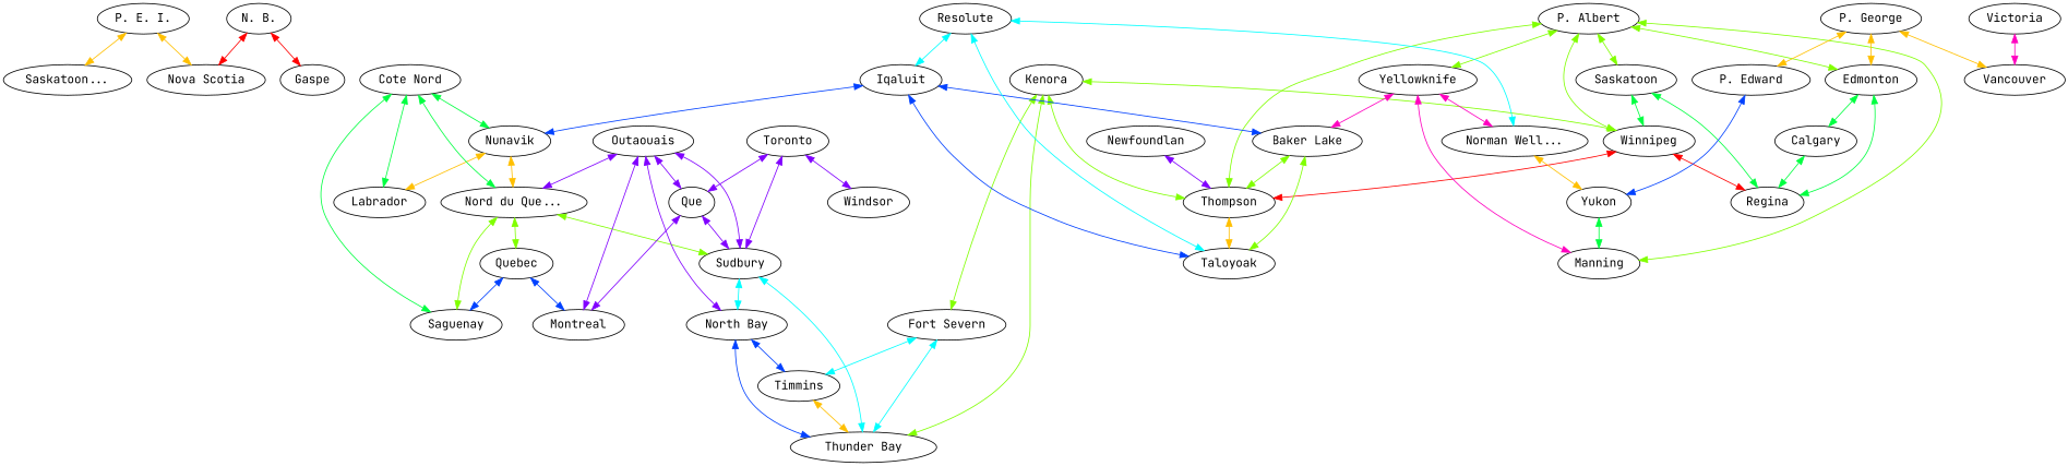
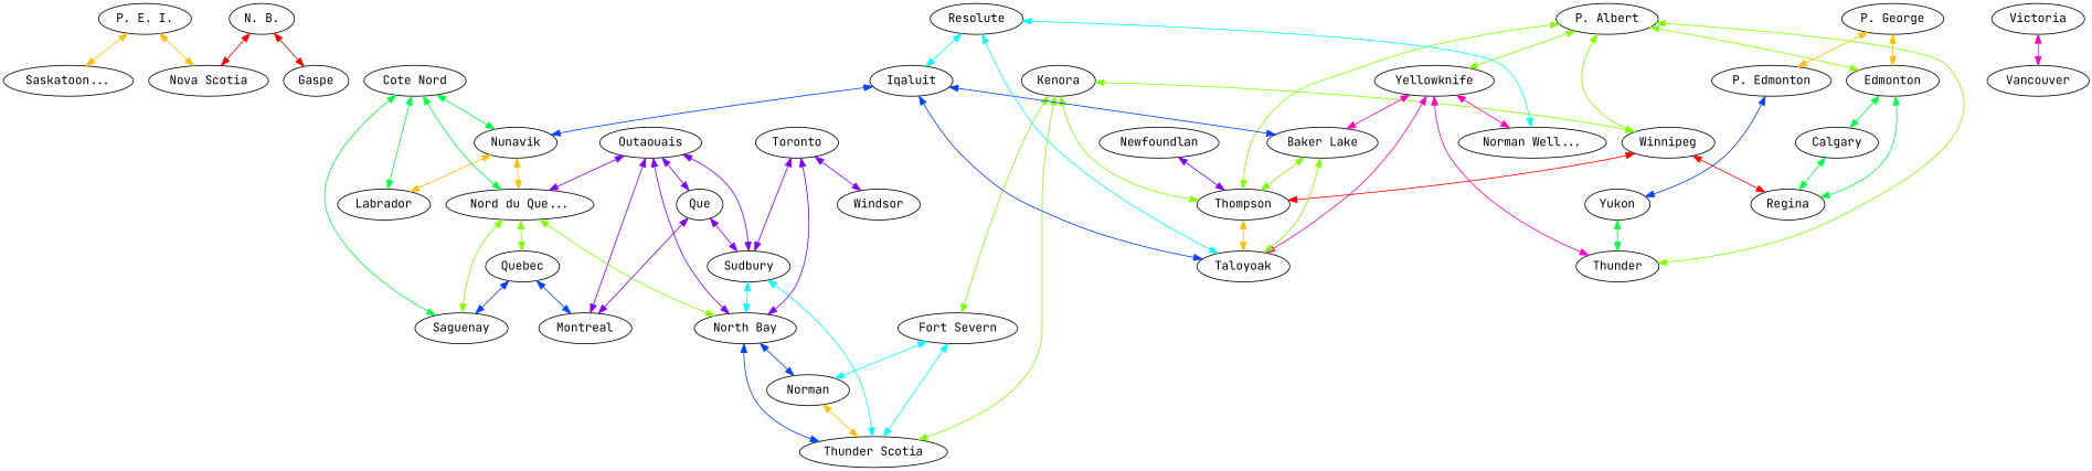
  graph {
    fontname="JetBrains Mono"
    node [fontname="JetBrains Mono"]
    edge [color="0.25,1,1" dir=both fontname="JetBrains Mono"]
    n1 [label="Saskatoon..."]
    n2 [label="P. E. I."]
    n3 [label="Nova Scotia"]
    n4 [label="N. B."]
    n5 [label=Gaspe]
    n6 [label=Nunavik]
    n7 [label=Labrador]
    n8 [label="Nord du Que..."]
    n9 [label=Saguenay]
    n10 [label=Quebec]
    n11 [label="North Bay"]
    n12 [label="Cote Nord"]
    n13 [label=Montreal]
-   n14 [label="Thunder Bay"]
-   n15 [label=Timmins]
+   n14 [label="Thunder Scotia"]
+   n15 [label=Norman]
    n16 [label=Outaouais]
    n17 [label=Que]
    n18 [label=Sudbury]
    n19 [label=Windsor]
    n20 [label=Toronto]
    n21 [label="Fort Severn"]
    n22 [label=Kenora]
    n23 [label=Winnipeg]
    n24 [label=Thompson]
    n25 [label=Regina]
    n26 [label=Taloyoak]
    n27 [label=Newfoundlan]
-   n28 [label=Saskatoon]
    n29 [label="P. Albert"]
    n30 [label=Edmonton]
-   n31 [label=Manning]
+   n31 [label=Thunder]
    n32 [label=Yellowknife]
    n33 [label=Calgary]
    n34 [label="Norman Well..."]
    n35 [label="Baker Lake"]
    n36 [label=Vancouver]
    n37 [label=Victoria]
    n38 [label="P. George"]
-   n39 [label="P. Edward"]
+   n39 [label="P. Edmonton"]
    n40 [label=Yukon]
    n41 [label=Iqaluit]
    n42 [label=Resolute]
    n2 -- n1 [color="0.125,1,1"]
    n2 -- n3 [color="0.125,1,1"]
    n4 -- n3 [color="1,1,1"]
    n4 -- n5 [color="1,1,1"]
    n6 -- n7 [color="0.125,1,1"]
    n6 -- n8 [color="0.125,1,1"]
    n8 -- n9
    n8 -- n10
-   n8 -- n18
+   n8 -- n11
    n10 -- n9 [color="0.625,1,1"]
    n10 -- n13 [color="0.625,1,1"]
    n11 -- n14 [color="0.625,1,1"]
    n11 -- n15 [color="0.625,1,1"]
    n12 -- n6 [color="0.375,1,1"]
    n12 -- n7 [color="0.375,1,1"]
    n12 -- n8 [color="0.375,1,1"]
    n12 -- n9 [color="0.375,1,1"]
    n15 -- n14 [color="0.125,1,1"]
    n16 -- n8 [color="0.75,1,1"]
    n16 -- n11 [color="0.75,1,1"]
    n16 -- n13 [color="0.75,1,1"]
    n16 -- n17 [color="0.75,1,1"]
    n16 -- n18 [color="0.75,1,1"]
    n17 -- n13 [color="0.75,1,1"]
    n17 -- n18 [color="0.75,1,1"]
    n18 -- n11 [color="0.5,1,1"]
    n18 -- n14 [color="0.5,1,1"]
-   n20 -- n17 [color="0.75,1,1"]
+   n20 -- n11 [color="0.75,1,1"]
    n20 -- n18 [color="0.75,1,1"]
    n20 -- n19 [color="0.75,1,1"]
    n21 -- n14 [color="0.5,1,1"]
    n21 -- n15 [color="0.5,1,1"]
    n22 -- n14
    n22 -- n21
    n22 -- n23
    n22 -- n24
    n23 -- n24 [color="1,1,1"]
    n23 -- n25 [color="1,1,1"]
    n24 -- n26 [color="0.125,1,1"]
    n27 -- n24 [color="0.75,1,1"]
-   n28 -- n23 [color="0.375,1,1"]
-   n28 -- n25 [color="0.375,1,1"]
    n29 -- n23
    n29 -- n24
-   n29 -- n28
    n29 -- n30
    n29 -- n31
    n29 -- n32
    n30 -- n25 [color="0.375,1,1"]
    n30 -- n33 [color="0.375,1,1"]
+   n32 -- n26 [color="0.875,1,1"]
    n32 -- n31 [color="0.875,1,1"]
    n32 -- n34 [color="0.875,1,1"]
    n32 -- n35 [color="0.875,1,1"]
    n33 -- n25 [color="0.375,1,1"]
-   n34 -- n40 [color="0.125,1,1"]
    n35 -- n24
    n35 -- n26
    n37 -- n36 [color="0.875,1,1"]
    n38 -- n30 [color="0.125,1,1"]
-   n38 -- n36 [color="0.125,1,1"]
    n38 -- n39 [color="0.125,1,1"]
    n39 -- n40 [color="0.625,1,1"]
    n40 -- n31 [color="0.375,1,1"]
    n41 -- n6 [color="0.625,1,1"]
    n41 -- n26 [color="0.625,1,1"]
    n41 -- n35 [color="0.625,1,1"]
    n42 -- n26 [color="0.5,1,1"]
    n42 -- n34 [color="0.5,1,1"]
    n42 -- n41 [color="0.5,1,1"]
  }
